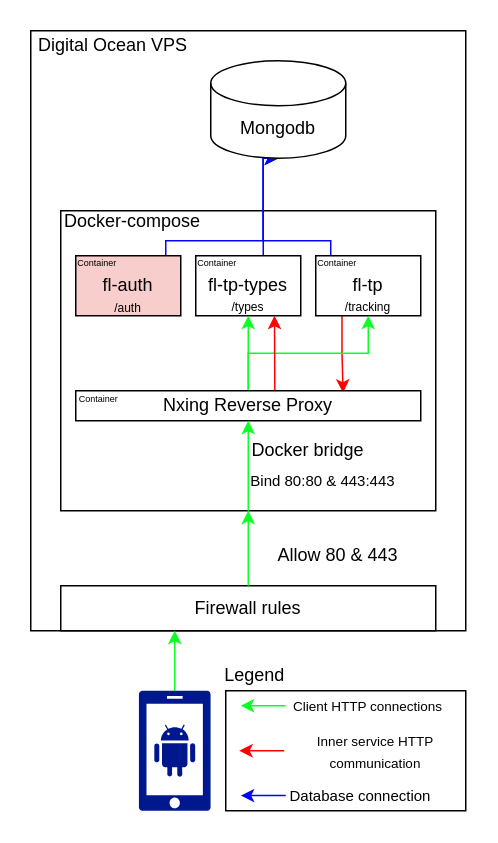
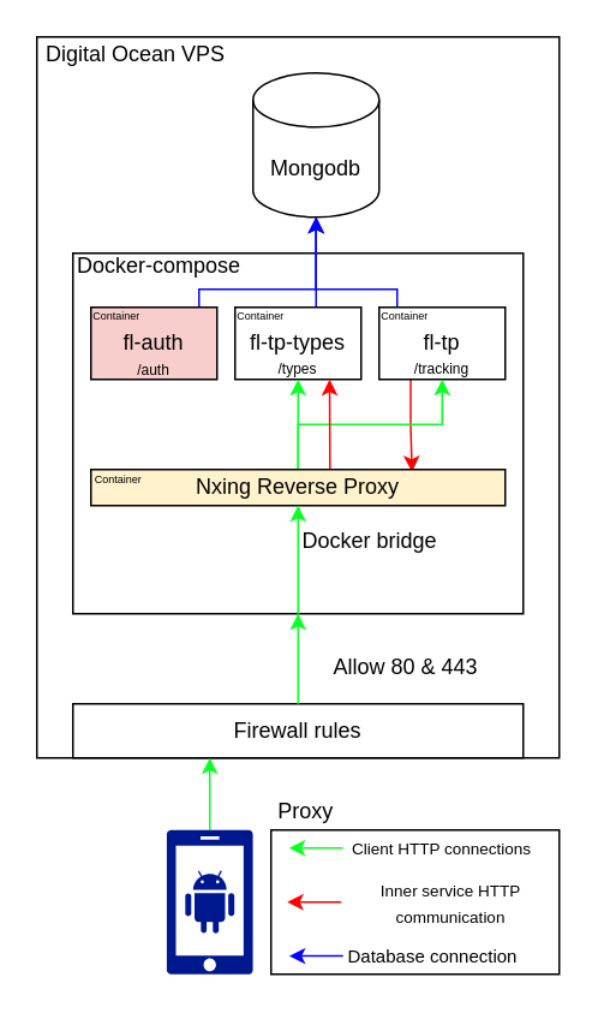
  <mxCell id="0" />
  <mxCell id="1" parent="0" />
  <mxCell id="2" value="" style="rounded=0;whiteSpace=wrap;html=1;" vertex="1" parent="1"><mxGeometry x="150" y="460" width="160" height="80" as="geometry" /></mxCell>
  <mxCell id="3" value="" style="rounded=0;whiteSpace=wrap;html=1;" vertex="1" parent="1"><mxGeometry x="20" y="20" width="290" height="400" as="geometry" /></mxCell>
  <mxCell id="4" value="" style="rounded=0;whiteSpace=wrap;html=1;" vertex="1" parent="1"><mxGeometry x="40" y="140" width="250" height="200" as="geometry" /></mxCell>
  <mxCell id="5" style="edgeStyle=orthogonalEdgeStyle;rounded=0;orthogonalLoop=1;jettySize=auto;html=1;entryX=0.5;entryY=1;entryDx=0;entryDy=0;entryPerimeter=0;strokeColor=#0505FF;fillColor=#000000;" edge="1" parent="1" source="6" target="16"><mxGeometry relative="1" as="geometry"><Array as="points"><mxPoint x="110" y="160" /><mxPoint x="175" y="160" /></Array></mxGeometry></mxCell>
  <mxCell id="6" value="fl-auth" style="rounded=0;whiteSpace=wrap;html=1;fillColor=#f8cecc;" vertex="1" parent="1"><mxGeometry x="50" y="170" width="70" height="40" as="geometry" /></mxCell>
  <mxCell id="7" style="edgeStyle=orthogonalEdgeStyle;rounded=0;orthogonalLoop=1;jettySize=auto;html=1;entryX=0.5;entryY=1;entryDx=0;entryDy=0;entryPerimeter=0;strokeColor=#0505FF;fillColor=#000000;" edge="1" parent="1" source="8" target="16"><mxGeometry relative="1" as="geometry"><Array as="points"><mxPoint x="175" y="160" /><mxPoint x="175" y="160" /></Array></mxGeometry></mxCell>
  <mxCell id="8" value="fl-tp-types" style="rounded=0;whiteSpace=wrap;html=1;" vertex="1" parent="1"><mxGeometry x="130" y="170" width="70" height="40" as="geometry" /></mxCell>
  <mxCell id="9" style="edgeStyle=orthogonalEdgeStyle;rounded=0;orthogonalLoop=1;jettySize=auto;html=1;exitX=0.25;exitY=1;exitDx=0;exitDy=0;entryX=0.775;entryY=0.066;entryDx=0;entryDy=0;entryPerimeter=0;strokeColor=#FF0000;fillColor=#FF0000;" edge="1" parent="1" source="11" target="14"><mxGeometry relative="1" as="geometry" /></mxCell>
  <mxCell id="10" style="edgeStyle=orthogonalEdgeStyle;rounded=0;orthogonalLoop=1;jettySize=auto;html=1;entryX=0.5;entryY=1;entryDx=0;entryDy=0;entryPerimeter=0;strokeColor=#0505FF;fillColor=#000000;" edge="1" parent="1" source="11" target="16"><mxGeometry relative="1" as="geometry"><Array as="points"><mxPoint x="220" y="160" /><mxPoint x="175" y="160" /></Array></mxGeometry></mxCell>
  <mxCell id="11" value="fl-tp" style="rounded=0;whiteSpace=wrap;html=1;" vertex="1" parent="1"><mxGeometry x="210" y="170" width="70" height="40" as="geometry" /></mxCell>
  <mxCell id="12" style="edgeStyle=orthogonalEdgeStyle;rounded=0;orthogonalLoop=1;jettySize=auto;html=1;exitX=0.5;exitY=0;exitDx=0;exitDy=0;entryX=0.5;entryY=1;entryDx=0;entryDy=0;strokeColor=#0DFF25;" edge="1" parent="1" source="14" target="8"><mxGeometry relative="1" as="geometry" /></mxCell>
  <mxCell id="13" style="edgeStyle=orthogonalEdgeStyle;rounded=0;orthogonalLoop=1;jettySize=auto;html=1;exitX=0.5;exitY=0;exitDx=0;exitDy=0;entryX=0.5;entryY=1;entryDx=0;entryDy=0;strokeColor=#0DFF25;" edge="1" parent="1" source="14" target="11"><mxGeometry relative="1" as="geometry" /></mxCell>
- <mxCell id="14" value="Nxing Reverse Proxy" style="rounded=0;whiteSpace=wrap;html=1;" vertex="1" parent="1"><mxGeometry x="50" y="260" width="230" height="20" as="geometry" /></mxCell>
+ <mxCell id="14" value="Nxing Reverse Proxy" style="rounded=0;whiteSpace=wrap;html=1;fillColor=#fff2cc;" vertex="1" parent="1"><mxGeometry x="50" y="260" width="230" height="20" as="geometry" /></mxCell>
  <mxCell id="15" value="Docker-compose" style="text;html=1;strokeColor=none;fillColor=none;align=center;verticalAlign=middle;whiteSpace=wrap;rounded=0;" vertex="1" parent="1"><mxGeometry x="33" y="137" width="110" height="20" as="geometry" /></mxCell>
- <mxCell id="16" value="Mongodb" style="shape=cylinder3;whiteSpace=wrap;html=1;boundedLbl=1;backgroundOutline=1;size=15;" vertex="1" parent="1"><mxGeometry x="140" y="40" width="90" height="65" as="geometry" /></mxCell>
+ <mxCell id="16" value="Mongodb" style="shape=cylinder3;whiteSpace=wrap;html=1;boundedLbl=1;backgroundOutline=1;size=15;" vertex="1" parent="1"><mxGeometry x="140" y="40" width="70" height="80" as="geometry" /></mxCell>
  <mxCell id="17" value="&lt;font style=&quot;font-size: 8px&quot;&gt;/tracking&lt;/font&gt;" style="text;html=1;strokeColor=none;fillColor=none;align=center;verticalAlign=middle;whiteSpace=wrap;rounded=0;" vertex="1" parent="1"><mxGeometry x="230" y="198" width="30" height="10" as="geometry" /></mxCell>
  <mxCell id="18" value="&lt;font style=&quot;font-size: 8px&quot;&gt;/types&lt;/font&gt;" style="text;html=1;strokeColor=none;fillColor=none;align=center;verticalAlign=middle;whiteSpace=wrap;rounded=0;" vertex="1" parent="1"><mxGeometry x="150" y="198" width="30" height="10" as="geometry" /></mxCell>
  <mxCell id="19" value="&lt;font style=&quot;font-size: 8px&quot;&gt;/auth&lt;br&gt;&lt;/font&gt;" style="text;html=1;strokeColor=none;fillColor=none;align=center;verticalAlign=middle;whiteSpace=wrap;rounded=0;" vertex="1" parent="1"><mxGeometry x="70" y="199" width="30" height="10" as="geometry" /></mxCell>
  <mxCell id="20" value="" style="endArrow=classic;html=1;strokeColor=#FF0000;fillColor=#FF0000;entryX=0.75;entryY=1;entryDx=0;entryDy=0;exitX=0.577;exitY=-0.017;exitDx=0;exitDy=0;exitPerimeter=0;" edge="1" parent="1" source="14" target="8"><mxGeometry width="50" height="50" relative="1" as="geometry"><mxPoint x="190" y="270" as="sourcePoint" /><mxPoint x="240" y="220" as="targetPoint" /></mxGeometry></mxCell>
  <mxCell id="21" value="Digital Ocean VPS" style="text;html=1;strokeColor=none;fillColor=none;align=center;verticalAlign=middle;whiteSpace=wrap;rounded=0;" vertex="1" parent="1"><mxGeometry x="20" y="20" width="110" height="20" as="geometry" /></mxCell>
  <mxCell id="22" value="Firewall rules" style="rounded=0;whiteSpace=wrap;html=1;" vertex="1" parent="1"><mxGeometry x="40" y="390" width="250" height="30" as="geometry" /></mxCell>
  <mxCell id="23" value="" style="endArrow=classic;html=1;strokeColor=#0DFF25;fillColor=#000000;entryX=0.5;entryY=1;entryDx=0;entryDy=0;exitX=0.5;exitY=0;exitDx=0;exitDy=0;" edge="1" parent="1" source="22" target="4"><mxGeometry width="50" height="50" relative="1" as="geometry"><mxPoint x="180" y="350" as="sourcePoint" /><mxPoint x="230" y="300" as="targetPoint" /></mxGeometry></mxCell>
  <mxCell id="24" value="" style="endArrow=classic;html=1;strokeColor=#0DFF25;fillColor=#000000;exitX=0.5;exitY=1;exitDx=0;exitDy=0;entryX=0.5;entryY=1;entryDx=0;entryDy=0;" edge="1" parent="1" source="4" target="14"><mxGeometry width="50" height="50" relative="1" as="geometry"><mxPoint x="180" y="310" as="sourcePoint" /><mxPoint x="230" y="260" as="targetPoint" /></mxGeometry></mxCell>
  <mxCell id="25" value="Docker bridge" style="text;html=1;strokeColor=none;fillColor=none;align=center;verticalAlign=middle;whiteSpace=wrap;rounded=0;" vertex="1" parent="1"><mxGeometry x="150" y="290" width="110" height="20" as="geometry" /></mxCell>
- <mxCell id="26" value="&lt;font style=&quot;font-size: 10px&quot;&gt;Bind 80:80 &amp;amp; 443:443&lt;/font&gt;" style="text;html=1;strokeColor=none;fillColor=none;align=center;verticalAlign=middle;whiteSpace=wrap;rounded=0;" vertex="1" parent="1"><mxGeometry x="160" y="310" width="110" height="20" as="geometry" /></mxCell>
  <mxCell id="27" value="Allow 80 &amp;amp; 443" style="text;html=1;strokeColor=none;fillColor=none;align=center;verticalAlign=middle;whiteSpace=wrap;rounded=0;" vertex="1" parent="1"><mxGeometry x="170" y="360" width="110" height="20" as="geometry" /></mxCell>
  <mxCell id="28" style="edgeStyle=orthogonalEdgeStyle;rounded=0;orthogonalLoop=1;jettySize=auto;html=1;exitX=0.5;exitY=0;exitDx=0;exitDy=0;exitPerimeter=0;entryX=0.5;entryY=1;entryDx=0;entryDy=0;strokeColor=#0DFF25;fillColor=#000000;" edge="1" parent="1" source="29"><mxGeometry relative="1" as="geometry"><mxPoint x="116" y="420" as="targetPoint" /></mxGeometry></mxCell>
  <mxCell id="29" value="" style="aspect=fixed;pointerEvents=1;shadow=0;dashed=0;html=1;strokeColor=none;labelPosition=center;verticalLabelPosition=bottom;verticalAlign=top;align=center;fillColor=#00188D;shape=mxgraph.mscae.enterprise.android_phone" vertex="1" parent="1"><mxGeometry x="92" y="460" width="48" height="80" as="geometry" /></mxCell>
  <mxCell id="30" value="" style="endArrow=classic;html=1;strokeColor=#0DFF25;fillColor=#000000;" edge="1" parent="1"><mxGeometry width="50" height="50" relative="1" as="geometry"><mxPoint x="190" y="470" as="sourcePoint" /><mxPoint x="160" y="470" as="targetPoint" /></mxGeometry></mxCell>
  <mxCell id="31" value="&lt;font style=&quot;font-size: 9px&quot;&gt;Client HTTP connections&lt;/font&gt;" style="text;html=1;strokeColor=none;fillColor=none;align=center;verticalAlign=middle;whiteSpace=wrap;rounded=0;" vertex="1" parent="1"><mxGeometry x="190" y="460" width="110" height="20" as="geometry" /></mxCell>
  <mxCell id="32" value="" style="endArrow=classic;html=1;strokeColor=#FF0000;fillColor=#000000;" edge="1" parent="1"><mxGeometry width="50" height="50" relative="1" as="geometry"><mxPoint x="189" y="500" as="sourcePoint" /><mxPoint x="159" y="500" as="targetPoint" /></mxGeometry></mxCell>
  <mxCell id="33" value="&lt;font style=&quot;font-size: 9px&quot;&gt;Inner service HTTP communication&lt;/font&gt;" style="text;html=1;strokeColor=none;fillColor=none;align=center;verticalAlign=middle;whiteSpace=wrap;rounded=0;" vertex="1" parent="1"><mxGeometry x="190" y="490" width="120" height="20" as="geometry" /></mxCell>
  <mxCell id="34" value="" style="endArrow=classic;html=1;strokeColor=#0505FF;fillColor=#000000;" edge="1" parent="1"><mxGeometry width="50" height="50" relative="1" as="geometry"><mxPoint x="190" y="529.87" as="sourcePoint" /><mxPoint x="160" y="529.87" as="targetPoint" /></mxGeometry></mxCell>
  <mxCell id="35" value="&lt;font size=&quot;1&quot;&gt;Database connection&lt;/font&gt;" style="text;html=1;strokeColor=none;fillColor=none;align=center;verticalAlign=middle;whiteSpace=wrap;rounded=0;" vertex="1" parent="1"><mxGeometry x="190" y="520" width="100" height="20" as="geometry" /></mxCell>
  <mxCell id="36" value="&lt;font style=&quot;font-size: 6px&quot;&gt;Container&lt;/font&gt;" style="text;html=1;strokeColor=none;fillColor=none;align=center;verticalAlign=middle;whiteSpace=wrap;rounded=0;" vertex="1" parent="1"><mxGeometry x="53" y="263" width="25" as="geometry" /></mxCell>
  <mxCell id="37" value="&lt;font style=&quot;font-size: 6px&quot;&gt;Container&lt;/font&gt;" style="text;html=1;strokeColor=none;fillColor=none;align=center;verticalAlign=middle;whiteSpace=wrap;rounded=0;" vertex="1" parent="1"><mxGeometry x="52" y="172" width="25" as="geometry" /></mxCell>
  <mxCell id="38" value="&lt;font style=&quot;font-size: 6px&quot;&gt;Container&lt;/font&gt;" style="text;html=1;strokeColor=none;fillColor=none;align=center;verticalAlign=middle;whiteSpace=wrap;rounded=0;" vertex="1" parent="1"><mxGeometry x="132" y="172" width="25" as="geometry" /></mxCell>
  <mxCell id="39" value="&lt;font style=&quot;font-size: 6px&quot;&gt;Container&lt;/font&gt;" style="text;html=1;strokeColor=none;fillColor=none;align=center;verticalAlign=middle;whiteSpace=wrap;rounded=0;" vertex="1" parent="1"><mxGeometry x="212" y="172" width="25" as="geometry" /></mxCell>
- <mxCell id="40" value="Legend" style="text;html=1;strokeColor=none;fillColor=none;align=center;verticalAlign=middle;whiteSpace=wrap;rounded=0;" vertex="1" parent="1"><mxGeometry x="141" y="440" width="57" height="20" as="geometry" /></mxCell>
+ <mxCell id="40" value="Proxy" style="text;html=1;strokeColor=none;fillColor=none;align=center;verticalAlign=middle;whiteSpace=wrap;rounded=0;" vertex="1" parent="1"><mxGeometry x="141" y="440" width="57" height="20" as="geometry" /></mxCell>
